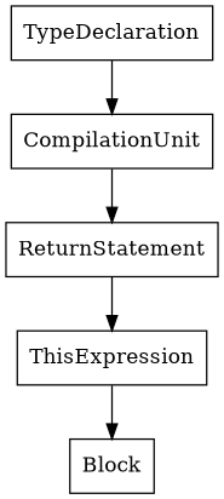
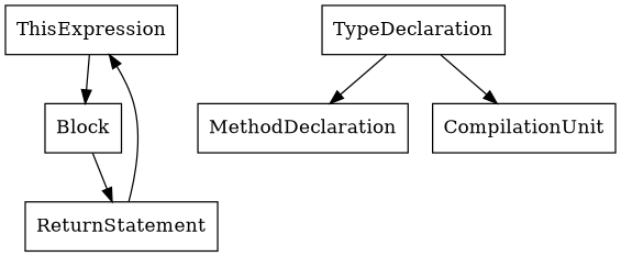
  digraph {
    fontcolor=white
    node [shape=box]
    n1 [label=ThisExpression]
    n2 [label=Block]
    n3 [label=ReturnStatement]
+   n4 [label=MethodDeclaration]
    n5 [label=TypeDeclaration]
    n6 [label=CompilationUnit]
    n1 -> n2
-   n6 -> n3
+   n2 -> n3
    n3 -> n1
+   n5 -> n4
    n5 -> n6
  }
